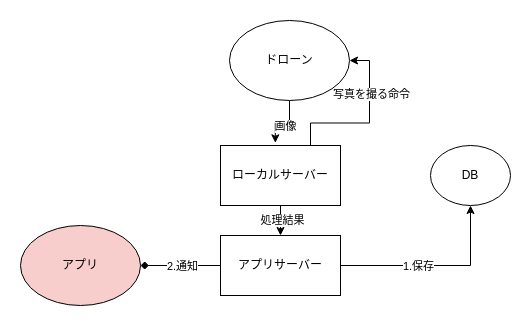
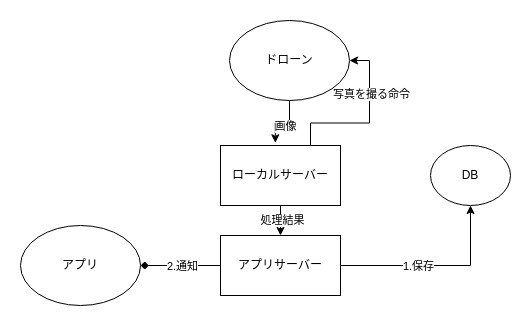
  <mxCell id="0" />
  <mxCell id="1" parent="0" />
  <mxCell id="2" style="edgeStyle=orthogonalEdgeStyle;rounded=0;orthogonalLoop=1;jettySize=auto;html=1;exitX=0.5;exitY=1;exitDx=0;exitDy=0;entryX=0.457;entryY=-0.045;entryDx=0;entryDy=0;entryPerimeter=0;" parent="1" source="4" target="9" edge="1"><mxGeometry relative="1" as="geometry" /></mxCell>
  <mxCell id="3" value="&lt;font style=&quot;vertical-align: inherit;&quot;&gt;&lt;font style=&quot;vertical-align: inherit;&quot;&gt;画像&lt;/font&gt;&lt;/font&gt;" style="edgeLabel;html=1;align=center;verticalAlign=middle;resizable=0;points=[];" parent="2" vertex="1" connectable="0"><mxGeometry x="-0.054" y="3" relative="1" as="geometry"><mxPoint as="offset" /></mxGeometry></mxCell>
  <mxCell id="4" value="&lt;font style=&quot;vertical-align: inherit;&quot;&gt;&lt;font style=&quot;vertical-align: inherit;&quot;&gt;&lt;font style=&quot;vertical-align: inherit;&quot;&gt;&lt;font style=&quot;vertical-align: inherit;&quot;&gt;&lt;font style=&quot;vertical-align: inherit;&quot;&gt;&lt;font style=&quot;vertical-align: inherit;&quot;&gt;ドローン&lt;/font&gt;&lt;/font&gt;&lt;/font&gt;&lt;/font&gt;&lt;/font&gt;&lt;/font&gt;" style="ellipse;whiteSpace=wrap;html=1;" parent="1" vertex="1"><mxGeometry x="229" y="20" width="120" height="80" as="geometry" /></mxCell>
  <mxCell id="5" value="" style="edgeStyle=orthogonalEdgeStyle;rounded=0;orthogonalLoop=1;jettySize=auto;html=1;" parent="1" source="9" target="14" edge="1"><mxGeometry relative="1" as="geometry" /></mxCell>
  <mxCell id="6" value="&lt;font style=&quot;vertical-align: inherit;&quot;&gt;&lt;font style=&quot;vertical-align: inherit;&quot;&gt;処理結果&lt;/font&gt;&lt;/font&gt;" style="edgeLabel;html=1;align=center;verticalAlign=middle;resizable=0;points=[];" parent="5" vertex="1" connectable="0"><mxGeometry x="0.36" y="1" relative="1" as="geometry"><mxPoint as="offset" /></mxGeometry></mxCell>
  <mxCell id="7" style="edgeStyle=orthogonalEdgeStyle;rounded=0;orthogonalLoop=1;jettySize=auto;html=1;exitX=0.75;exitY=0;exitDx=0;exitDy=0;entryX=1;entryY=0.5;entryDx=0;entryDy=0;" parent="1" source="9" target="4" edge="1"><mxGeometry relative="1" as="geometry" /></mxCell>
  <mxCell id="8" value="&lt;font style=&quot;vertical-align: inherit;&quot;&gt;&lt;font style=&quot;vertical-align: inherit;&quot;&gt;写真を撮る命令&lt;/font&gt;&lt;/font&gt;" style="edgeLabel;html=1;align=center;verticalAlign=middle;resizable=0;points=[];" parent="7" vertex="1" connectable="0"><mxGeometry x="0.353" y="-1" relative="1" as="geometry"><mxPoint as="offset" /></mxGeometry></mxCell>
  <mxCell id="9" value="&lt;font style=&quot;vertical-align: inherit;&quot;&gt;&lt;font style=&quot;vertical-align: inherit;&quot;&gt;ローカルサーバー&lt;/font&gt;&lt;/font&gt;" style="rounded=0;whiteSpace=wrap;html=1;" parent="1" vertex="1"><mxGeometry x="220" y="145" width="120" height="60" as="geometry" /></mxCell>
  <mxCell id="10" style="edgeStyle=orthogonalEdgeStyle;rounded=0;orthogonalLoop=1;jettySize=auto;html=1;exitX=1;exitY=0.5;exitDx=0;exitDy=0;entryX=0.5;entryY=1;entryDx=0;entryDy=0;" parent="1" source="14" target="15" edge="1"><mxGeometry relative="1" as="geometry" /></mxCell>
  <mxCell id="11" value="&lt;font style=&quot;vertical-align: inherit;&quot;&gt;&lt;font style=&quot;vertical-align: inherit;&quot;&gt;&lt;font style=&quot;vertical-align: inherit;&quot;&gt;&lt;font style=&quot;vertical-align: inherit;&quot;&gt;1.保存&lt;/font&gt;&lt;/font&gt;&lt;/font&gt;&lt;/font&gt;" style="edgeLabel;html=1;align=center;verticalAlign=middle;resizable=0;points=[];" parent="10" vertex="1" connectable="0"><mxGeometry x="-0.161" y="-4" relative="1" as="geometry"><mxPoint x="-3" y="-4" as="offset" /></mxGeometry></mxCell>
  <mxCell id="12" value="" style="edgeStyle=orthogonalEdgeStyle;rounded=0;orthogonalLoop=1;jettySize=auto;html=1;endArrow=diamond;" parent="1" source="14" target="16" edge="1"><mxGeometry relative="1" as="geometry" /></mxCell>
  <mxCell id="13" value="&lt;font style=&quot;vertical-align: inherit;&quot;&gt;&lt;font style=&quot;vertical-align: inherit;&quot;&gt;&lt;font style=&quot;vertical-align: inherit;&quot;&gt;&lt;font style=&quot;vertical-align: inherit;&quot;&gt;2.通知&lt;/font&gt;&lt;/font&gt;&lt;/font&gt;&lt;/font&gt;" style="edgeLabel;html=1;align=center;verticalAlign=middle;resizable=0;points=[];" parent="12" vertex="1" connectable="0"><mxGeometry x="0.008" relative="1" as="geometry"><mxPoint x="1" as="offset" /></mxGeometry></mxCell>
  <mxCell id="14" value="&lt;font style=&quot;vertical-align: inherit;&quot;&gt;&lt;font style=&quot;vertical-align: inherit;&quot;&gt;アプリサーバー&lt;/font&gt;&lt;/font&gt;" style="rounded=0;whiteSpace=wrap;html=1;" parent="1" vertex="1"><mxGeometry x="220" y="235" width="120" height="60" as="geometry" /></mxCell>
  <mxCell id="15" value="&lt;font style=&quot;vertical-align: inherit;&quot;&gt;&lt;font style=&quot;vertical-align: inherit;&quot;&gt;DB&lt;/font&gt;&lt;/font&gt;" style="ellipse;whiteSpace=wrap;html=1;" parent="1" vertex="1"><mxGeometry x="430" y="145" width="80" height="60" as="geometry" /></mxCell>
- <mxCell id="16" value="&lt;font style=&quot;vertical-align: inherit;&quot;&gt;&lt;font style=&quot;vertical-align: inherit;&quot;&gt;アプリ&lt;/font&gt;&lt;/font&gt;" style="ellipse;whiteSpace=wrap;html=1;fillColor=#f8cecc;" parent="1" vertex="1"><mxGeometry x="20" y="225" width="120" height="80" as="geometry" /></mxCell>
+ <mxCell id="16" value="&lt;font style=&quot;vertical-align: inherit;&quot;&gt;&lt;font style=&quot;vertical-align: inherit;&quot;&gt;アプリ&lt;/font&gt;&lt;/font&gt;" style="ellipse;whiteSpace=wrap;html=1;" parent="1" vertex="1"><mxGeometry x="20" y="225" width="120" height="80" as="geometry" /></mxCell>
